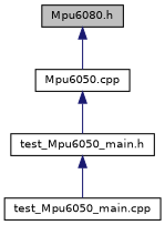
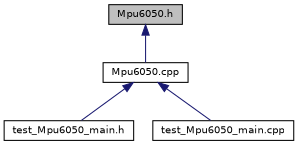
  digraph {
    node [color=black fillcolor=white fontname=Helvetica fontsize=10 shape=record style=filled]
    edge [color=midnightblue dir=back fontname=Helvetica fontsize=10 labelfontname=Helvetica labelfontsize=10 style=solid]
-   n1 [fillcolor=grey75 fontcolor=black height=0.2 label="Mpu6080.h" width=0.4]
+   n1 [fillcolor=grey75 fontcolor=black height=0.2 label="Mpu6050.h" width=0.4]
    n2 [height=0.2 label="Mpu6050.cpp" width=0.4]
    n3 [height=0.2 label="test_Mpu6050_main.h" width=0.4]
    n4 [height=0.2 label="test_Mpu6050_main.cpp" width=0.4]
    n1 -> n2
    n2 -> n3
-   n3 -> n4
+   n2 -> n4
  }
